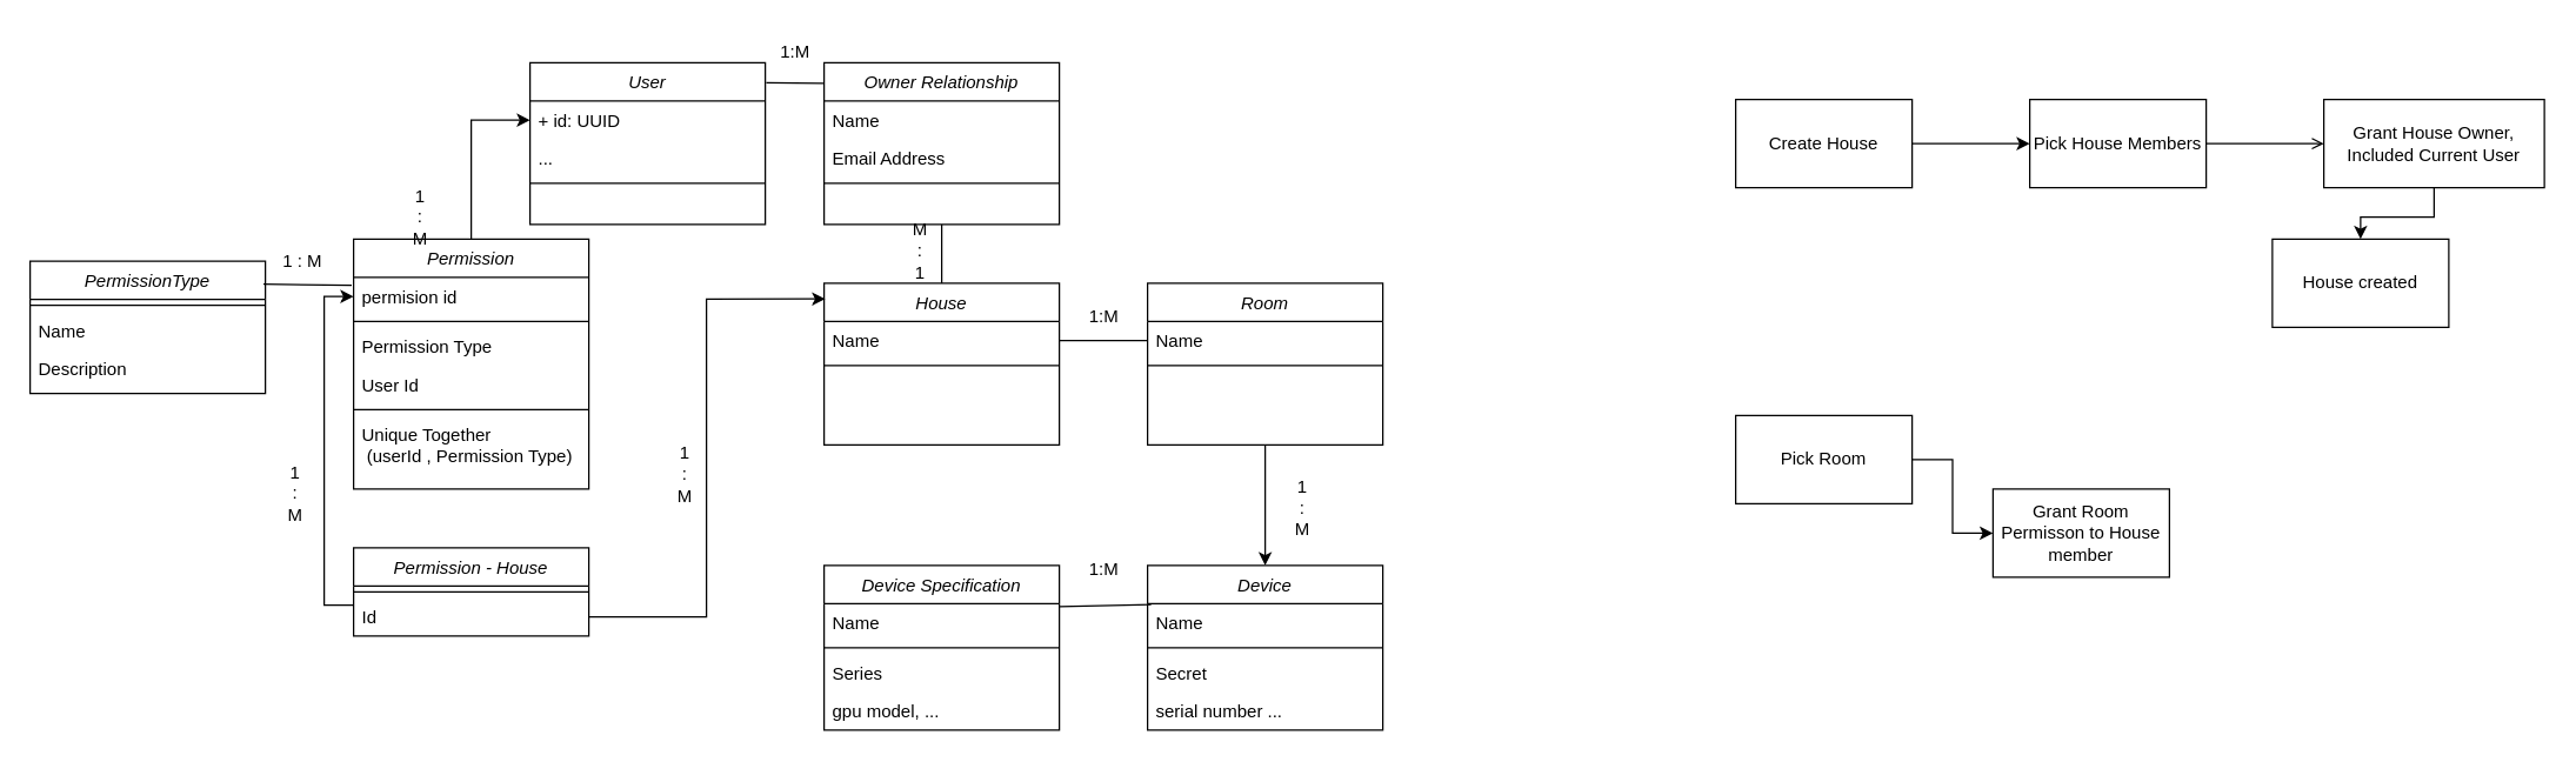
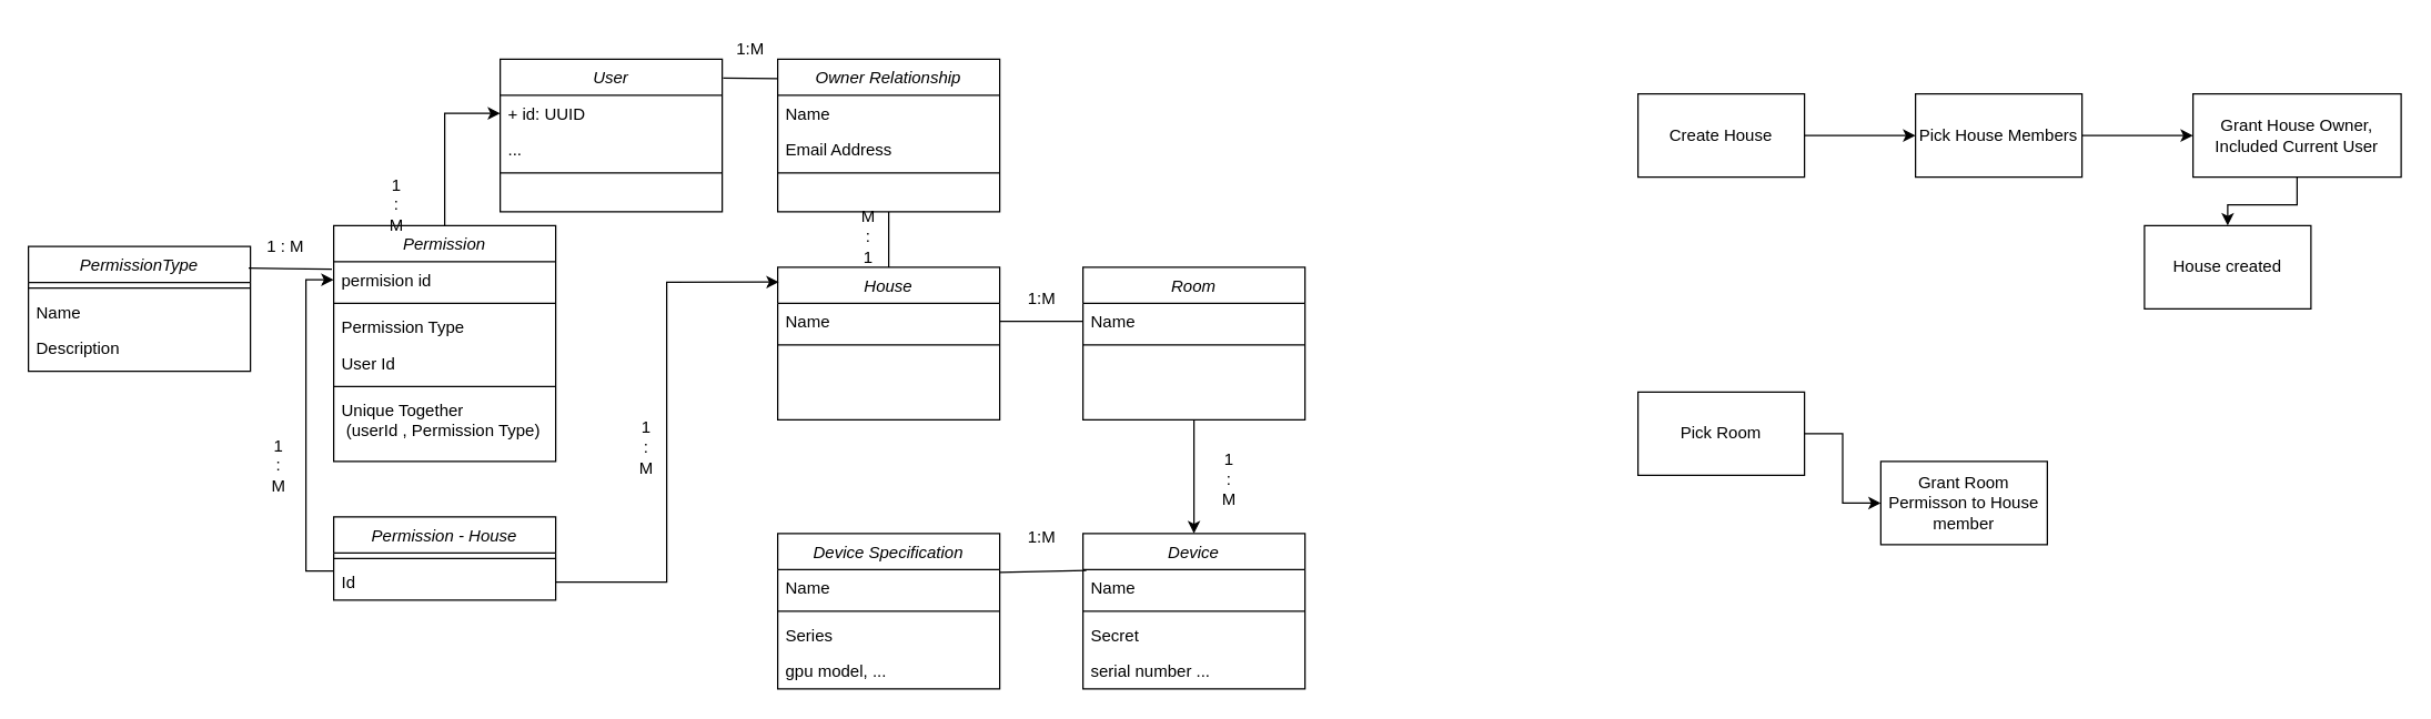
  <mxCell id="0" />
  <mxCell id="1" parent="0" />
  <mxCell id="2" value="User" style="swimlane;fontStyle=2;align=center;verticalAlign=top;childLayout=stackLayout;horizontal=1;startSize=26;horizontalStack=0;resizeParent=1;resizeLast=0;collapsible=1;marginBottom=0;rounded=0;shadow=0;strokeWidth=1;" parent="1" vertex="1"><mxGeometry x="360" y="42" width="160" height="110" as="geometry"><mxRectangle x="230" y="140" width="160" height="26" as="alternateBounds" /></mxGeometry></mxCell>
  <mxCell id="3" value="+ id: UUID" style="text;align=left;verticalAlign=top;spacingLeft=4;spacingRight=4;overflow=hidden;rotatable=0;points=[[0,0.5],[1,0.5]];portConstraint=eastwest;" parent="2" vertex="1"><mxGeometry y="26" width="160" height="26" as="geometry" /></mxCell>
  <mxCell id="4" value="..." style="text;align=left;verticalAlign=top;spacingLeft=4;spacingRight=4;overflow=hidden;rotatable=0;points=[[0,0.5],[1,0.5]];portConstraint=eastwest;rounded=0;shadow=0;html=0;" parent="2" vertex="1"><mxGeometry y="52" width="160" height="26" as="geometry" /></mxCell>
  <mxCell id="5" value="" style="line;html=1;strokeWidth=1;align=left;verticalAlign=middle;spacingTop=-1;spacingLeft=3;spacingRight=3;rotatable=0;labelPosition=right;points=[];portConstraint=eastwest;" parent="2" vertex="1"><mxGeometry y="78" width="160" height="8" as="geometry" /></mxCell>
  <mxCell id="6" value="House" style="swimlane;fontStyle=2;align=center;verticalAlign=top;childLayout=stackLayout;horizontal=1;startSize=26;horizontalStack=0;resizeParent=1;resizeLast=0;collapsible=1;marginBottom=0;rounded=0;shadow=0;strokeWidth=1;" vertex="1" parent="1"><mxGeometry x="560" y="192" width="160" height="110" as="geometry"><mxRectangle x="230" y="140" width="160" height="26" as="alternateBounds" /></mxGeometry></mxCell>
  <mxCell id="7" value="Name" style="text;align=left;verticalAlign=top;spacingLeft=4;spacingRight=4;overflow=hidden;rotatable=0;points=[[0,0.5],[1,0.5]];portConstraint=eastwest;" vertex="1" parent="6"><mxGeometry y="26" width="160" height="26" as="geometry" /></mxCell>
  <mxCell id="8" value="" style="line;html=1;strokeWidth=1;align=left;verticalAlign=middle;spacingTop=-1;spacingLeft=3;spacingRight=3;rotatable=0;labelPosition=right;points=[];portConstraint=eastwest;" vertex="1" parent="6"><mxGeometry y="52" width="160" height="8" as="geometry" /></mxCell>
  <mxCell id="9" value="Owner Relationship" style="swimlane;fontStyle=2;align=center;verticalAlign=top;childLayout=stackLayout;horizontal=1;startSize=26;horizontalStack=0;resizeParent=1;resizeLast=0;collapsible=1;marginBottom=0;rounded=0;shadow=0;strokeWidth=1;" vertex="1" parent="1"><mxGeometry x="560" y="42" width="160" height="110" as="geometry"><mxRectangle x="230" y="140" width="160" height="26" as="alternateBounds" /></mxGeometry></mxCell>
  <mxCell id="10" value="Name" style="text;align=left;verticalAlign=top;spacingLeft=4;spacingRight=4;overflow=hidden;rotatable=0;points=[[0,0.5],[1,0.5]];portConstraint=eastwest;" vertex="1" parent="9"><mxGeometry y="26" width="160" height="26" as="geometry" /></mxCell>
  <mxCell id="11" value="Email Address" style="text;align=left;verticalAlign=top;spacingLeft=4;spacingRight=4;overflow=hidden;rotatable=0;points=[[0,0.5],[1,0.5]];portConstraint=eastwest;rounded=0;shadow=0;html=0;" vertex="1" parent="9"><mxGeometry y="52" width="160" height="26" as="geometry" /></mxCell>
  <mxCell id="12" value="" style="line;html=1;strokeWidth=1;align=left;verticalAlign=middle;spacingTop=-1;spacingLeft=3;spacingRight=3;rotatable=0;labelPosition=right;points=[];portConstraint=eastwest;" vertex="1" parent="9"><mxGeometry y="78" width="160" height="8" as="geometry" /></mxCell>
  <mxCell id="13" value="" style="endArrow=none;html=1;rounded=0;exitX=0.5;exitY=1;exitDx=0;exitDy=0;entryX=0.5;entryY=0;entryDx=0;entryDy=0;" edge="1" parent="1" source="9" target="6"><mxGeometry width="50" height="50" relative="1" as="geometry"><mxPoint x="570" y="282" as="sourcePoint" /><mxPoint x="620" y="232" as="targetPoint" /></mxGeometry></mxCell>
  <mxCell id="14" value="" style="endArrow=none;html=1;rounded=0;exitX=1.004;exitY=0.124;exitDx=0;exitDy=0;exitPerimeter=0;" edge="1" parent="1" source="2"><mxGeometry width="50" height="50" relative="1" as="geometry"><mxPoint x="570" y="282" as="sourcePoint" /><mxPoint x="560" y="56" as="targetPoint" /></mxGeometry></mxCell>
  <mxCell id="15" style="edgeStyle=orthogonalEdgeStyle;rounded=0;orthogonalLoop=1;jettySize=auto;html=1;exitX=0.5;exitY=1;exitDx=0;exitDy=0;" edge="1" parent="1" source="16" target="32"><mxGeometry relative="1" as="geometry" /></mxCell>
  <mxCell id="16" value="Room" style="swimlane;fontStyle=2;align=center;verticalAlign=top;childLayout=stackLayout;horizontal=1;startSize=26;horizontalStack=0;resizeParent=1;resizeLast=0;collapsible=1;marginBottom=0;rounded=0;shadow=0;strokeWidth=1;" vertex="1" parent="1"><mxGeometry x="780" y="192" width="160" height="110" as="geometry"><mxRectangle x="230" y="140" width="160" height="26" as="alternateBounds" /></mxGeometry></mxCell>
  <mxCell id="17" value="Name" style="text;align=left;verticalAlign=top;spacingLeft=4;spacingRight=4;overflow=hidden;rotatable=0;points=[[0,0.5],[1,0.5]];portConstraint=eastwest;" vertex="1" parent="16"><mxGeometry y="26" width="160" height="26" as="geometry" /></mxCell>
  <mxCell id="18" value="" style="line;html=1;strokeWidth=1;align=left;verticalAlign=middle;spacingTop=-1;spacingLeft=3;spacingRight=3;rotatable=0;labelPosition=right;points=[];portConstraint=eastwest;" vertex="1" parent="16"><mxGeometry y="52" width="160" height="8" as="geometry" /></mxCell>
  <mxCell id="19" value="1:M" style="text;html=1;align=center;verticalAlign=middle;resizable=0;points=[];autosize=1;strokeColor=none;fillColor=none;" vertex="1" parent="1"><mxGeometry x="520" y="20" width="40" height="30" as="geometry" /></mxCell>
  <mxCell id="20" value="M&lt;br&gt;:&lt;br&gt;1" style="text;html=1;align=center;verticalAlign=middle;resizable=0;points=[];autosize=1;strokeColor=none;fillColor=none;" vertex="1" parent="1"><mxGeometry x="610" y="140" width="30" height="60" as="geometry" /></mxCell>
  <mxCell id="21" value="1:M" style="text;html=1;align=center;verticalAlign=middle;resizable=0;points=[];autosize=1;strokeColor=none;fillColor=none;" vertex="1" parent="1"><mxGeometry x="730" y="200" width="40" height="30" as="geometry" /></mxCell>
  <mxCell id="22" value="" style="endArrow=none;html=1;rounded=0;entryX=0;entryY=0.5;entryDx=0;entryDy=0;exitX=1;exitY=0.5;exitDx=0;exitDy=0;" edge="1" parent="1" source="7" target="17"><mxGeometry width="50" height="50" relative="1" as="geometry"><mxPoint x="570" y="282" as="sourcePoint" /><mxPoint x="620" y="232" as="targetPoint" /></mxGeometry></mxCell>
  <mxCell id="23" value="Device Specification" style="swimlane;fontStyle=2;align=center;verticalAlign=top;childLayout=stackLayout;horizontal=1;startSize=26;horizontalStack=0;resizeParent=1;resizeLast=0;collapsible=1;marginBottom=0;rounded=0;shadow=0;strokeWidth=1;" vertex="1" parent="1"><mxGeometry x="560" y="384" width="160" height="112" as="geometry"><mxRectangle x="230" y="140" width="160" height="26" as="alternateBounds" /></mxGeometry></mxCell>
  <mxCell id="24" value="Name" style="text;align=left;verticalAlign=top;spacingLeft=4;spacingRight=4;overflow=hidden;rotatable=0;points=[[0,0.5],[1,0.5]];portConstraint=eastwest;" vertex="1" parent="23"><mxGeometry y="26" width="160" height="26" as="geometry" /></mxCell>
  <mxCell id="25" value="" style="line;html=1;strokeWidth=1;align=left;verticalAlign=middle;spacingTop=-1;spacingLeft=3;spacingRight=3;rotatable=0;labelPosition=right;points=[];portConstraint=eastwest;" vertex="1" parent="23"><mxGeometry y="52" width="160" height="8" as="geometry" /></mxCell>
  <mxCell id="26" value="Series" style="text;align=left;verticalAlign=top;spacingLeft=4;spacingRight=4;overflow=hidden;rotatable=0;points=[[0,0.5],[1,0.5]];portConstraint=eastwest;" vertex="1" parent="23"><mxGeometry y="60" width="160" height="26" as="geometry" /></mxCell>
  <mxCell id="27" value="gpu model, ..." style="text;align=left;verticalAlign=top;spacingLeft=4;spacingRight=4;overflow=hidden;rotatable=0;points=[[0,0.5],[1,0.5]];portConstraint=eastwest;" vertex="1" parent="23"><mxGeometry y="86" width="160" height="26" as="geometry" /></mxCell>
  <mxCell id="28" value="PermissionType" style="swimlane;fontStyle=2;align=center;verticalAlign=top;childLayout=stackLayout;horizontal=1;startSize=26;horizontalStack=0;resizeParent=1;resizeLast=0;collapsible=1;marginBottom=0;rounded=0;shadow=0;strokeWidth=1;" vertex="1" parent="1"><mxGeometry x="20" y="177" width="160" height="90" as="geometry"><mxRectangle x="230" y="140" width="160" height="26" as="alternateBounds" /></mxGeometry></mxCell>
  <mxCell id="29" value="" style="line;html=1;strokeWidth=1;align=left;verticalAlign=middle;spacingTop=-1;spacingLeft=3;spacingRight=3;rotatable=0;labelPosition=right;points=[];portConstraint=eastwest;" vertex="1" parent="28"><mxGeometry y="26" width="160" height="8" as="geometry" /></mxCell>
  <mxCell id="30" value="Name" style="text;align=left;verticalAlign=top;spacingLeft=4;spacingRight=4;overflow=hidden;rotatable=0;points=[[0,0.5],[1,0.5]];portConstraint=eastwest;" vertex="1" parent="28"><mxGeometry y="34" width="160" height="26" as="geometry" /></mxCell>
  <mxCell id="31" value="Description" style="text;align=left;verticalAlign=top;spacingLeft=4;spacingRight=4;overflow=hidden;rotatable=0;points=[[0,0.5],[1,0.5]];portConstraint=eastwest;" vertex="1" parent="28"><mxGeometry y="60" width="160" height="26" as="geometry" /></mxCell>
  <mxCell id="32" value="Device" style="swimlane;fontStyle=2;align=center;verticalAlign=top;childLayout=stackLayout;horizontal=1;startSize=26;horizontalStack=0;resizeParent=1;resizeLast=0;collapsible=1;marginBottom=0;rounded=0;shadow=0;strokeWidth=1;" vertex="1" parent="1"><mxGeometry x="780" y="384" width="160" height="112" as="geometry"><mxRectangle x="230" y="140" width="160" height="26" as="alternateBounds" /></mxGeometry></mxCell>
  <mxCell id="33" value="Name" style="text;align=left;verticalAlign=top;spacingLeft=4;spacingRight=4;overflow=hidden;rotatable=0;points=[[0,0.5],[1,0.5]];portConstraint=eastwest;" vertex="1" parent="32"><mxGeometry y="26" width="160" height="26" as="geometry" /></mxCell>
  <mxCell id="34" value="" style="line;html=1;strokeWidth=1;align=left;verticalAlign=middle;spacingTop=-1;spacingLeft=3;spacingRight=3;rotatable=0;labelPosition=right;points=[];portConstraint=eastwest;" vertex="1" parent="32"><mxGeometry y="52" width="160" height="8" as="geometry" /></mxCell>
  <mxCell id="35" value="Secret" style="text;align=left;verticalAlign=top;spacingLeft=4;spacingRight=4;overflow=hidden;rotatable=0;points=[[0,0.5],[1,0.5]];portConstraint=eastwest;" vertex="1" parent="32"><mxGeometry y="60" width="160" height="26" as="geometry" /></mxCell>
  <mxCell id="36" value="serial number ..." style="text;align=left;verticalAlign=top;spacingLeft=4;spacingRight=4;overflow=hidden;rotatable=0;points=[[0,0.5],[1,0.5]];portConstraint=eastwest;" vertex="1" parent="32"><mxGeometry y="86" width="160" height="26" as="geometry" /></mxCell>
  <mxCell id="37" value="" style="endArrow=none;html=1;rounded=0;exitX=1;exitY=0.25;exitDx=0;exitDy=0;entryX=0.015;entryY=0.026;entryDx=0;entryDy=0;entryPerimeter=0;" edge="1" parent="1" source="23" target="33"><mxGeometry width="50" height="50" relative="1" as="geometry"><mxPoint x="620" y="384" as="sourcePoint" /><mxPoint x="670" y="334" as="targetPoint" /></mxGeometry></mxCell>
  <mxCell id="38" value="1:M" style="text;html=1;align=center;verticalAlign=middle;resizable=0;points=[];autosize=1;strokeColor=none;fillColor=none;" vertex="1" parent="1"><mxGeometry x="730" y="372" width="40" height="30" as="geometry" /></mxCell>
  <mxCell id="39" value="1&lt;br&gt;:&lt;br&gt;M" style="text;html=1;align=center;verticalAlign=middle;resizable=0;points=[];autosize=1;strokeColor=none;fillColor=none;" vertex="1" parent="1"><mxGeometry x="870" y="315" width="30" height="60" as="geometry" /></mxCell>
  <mxCell id="40" style="edgeStyle=orthogonalEdgeStyle;rounded=0;orthogonalLoop=1;jettySize=auto;html=1;exitX=0.5;exitY=0;exitDx=0;exitDy=0;entryX=0;entryY=0.5;entryDx=0;entryDy=0;" edge="1" parent="1" source="41" target="3"><mxGeometry relative="1" as="geometry" /></mxCell>
  <mxCell id="41" value="Permission" style="swimlane;fontStyle=2;align=center;verticalAlign=top;childLayout=stackLayout;horizontal=1;startSize=26;horizontalStack=0;resizeParent=1;resizeLast=0;collapsible=1;marginBottom=0;rounded=0;shadow=0;strokeWidth=1;" vertex="1" parent="1"><mxGeometry x="240" y="162" width="160" height="170" as="geometry"><mxRectangle x="230" y="140" width="160" height="26" as="alternateBounds" /></mxGeometry></mxCell>
  <mxCell id="42" value="permision id" style="text;align=left;verticalAlign=top;spacingLeft=4;spacingRight=4;overflow=hidden;rotatable=0;points=[[0,0.5],[1,0.5]];portConstraint=eastwest;" vertex="1" parent="41"><mxGeometry y="26" width="160" height="26" as="geometry" /></mxCell>
  <mxCell id="43" value="" style="line;html=1;strokeWidth=1;align=left;verticalAlign=middle;spacingTop=-1;spacingLeft=3;spacingRight=3;rotatable=0;labelPosition=right;points=[];portConstraint=eastwest;" vertex="1" parent="41"><mxGeometry y="52" width="160" height="8" as="geometry" /></mxCell>
  <mxCell id="44" value="Permission Type" style="text;align=left;verticalAlign=top;spacingLeft=4;spacingRight=4;overflow=hidden;rotatable=0;points=[[0,0.5],[1,0.5]];portConstraint=eastwest;" vertex="1" parent="41"><mxGeometry y="60" width="160" height="26" as="geometry" /></mxCell>
  <mxCell id="45" value="User Id" style="text;align=left;verticalAlign=top;spacingLeft=4;spacingRight=4;overflow=hidden;rotatable=0;points=[[0,0.5],[1,0.5]];portConstraint=eastwest;" vertex="1" parent="41"><mxGeometry y="86" width="160" height="26" as="geometry" /></mxCell>
  <mxCell id="46" value="" style="line;html=1;strokeWidth=1;align=left;verticalAlign=middle;spacingTop=-1;spacingLeft=3;spacingRight=3;rotatable=0;labelPosition=right;points=[];portConstraint=eastwest;" vertex="1" parent="41"><mxGeometry y="112" width="160" height="8" as="geometry" /></mxCell>
  <mxCell id="47" value="Unique Together&#10; (userId , Permission Type)&#10;" style="text;align=left;verticalAlign=top;spacingLeft=4;spacingRight=4;overflow=hidden;rotatable=0;points=[[0,0.5],[1,0.5]];portConstraint=eastwest;" vertex="1" parent="41"><mxGeometry y="120" width="160" height="40" as="geometry" /></mxCell>
  <mxCell id="48" value="1&lt;br&gt;:&lt;br&gt;M" style="text;html=1;align=center;verticalAlign=middle;resizable=0;points=[];autosize=1;strokeColor=none;fillColor=none;" vertex="1" parent="1"><mxGeometry x="270" y="117" width="30" height="60" as="geometry" /></mxCell>
  <mxCell id="49" value="" style="endArrow=none;html=1;rounded=0;entryX=0.992;entryY=0.174;entryDx=0;entryDy=0;entryPerimeter=0;exitX=-0.008;exitY=0.185;exitDx=0;exitDy=0;exitPerimeter=0;" edge="1" parent="1" source="41" target="28"><mxGeometry width="50" height="50" relative="1" as="geometry"><mxPoint x="560" y="312" as="sourcePoint" /><mxPoint x="610" y="262" as="targetPoint" /></mxGeometry></mxCell>
  <mxCell id="50" value="1 : M" style="text;html=1;align=center;verticalAlign=middle;resizable=0;points=[];autosize=1;strokeColor=none;fillColor=none;" vertex="1" parent="1"><mxGeometry x="180" y="162" width="50" height="30" as="geometry" /></mxCell>
  <mxCell id="51" value="Permission - House" style="swimlane;fontStyle=2;align=center;verticalAlign=top;childLayout=stackLayout;horizontal=1;startSize=26;horizontalStack=0;resizeParent=1;resizeLast=0;collapsible=1;marginBottom=0;rounded=0;shadow=0;strokeWidth=1;" vertex="1" parent="1"><mxGeometry x="240" y="372" width="160" height="60" as="geometry"><mxRectangle x="230" y="140" width="160" height="26" as="alternateBounds" /></mxGeometry></mxCell>
  <mxCell id="52" value="" style="line;html=1;strokeWidth=1;align=left;verticalAlign=middle;spacingTop=-1;spacingLeft=3;spacingRight=3;rotatable=0;labelPosition=right;points=[];portConstraint=eastwest;" vertex="1" parent="51"><mxGeometry y="26" width="160" height="8" as="geometry" /></mxCell>
  <mxCell id="53" value="Id" style="text;align=left;verticalAlign=top;spacingLeft=4;spacingRight=4;overflow=hidden;rotatable=0;points=[[0,0.5],[1,0.5]];portConstraint=eastwest;" vertex="1" parent="51"><mxGeometry y="34" width="160" height="26" as="geometry" /></mxCell>
  <mxCell id="54" style="edgeStyle=orthogonalEdgeStyle;rounded=0;orthogonalLoop=1;jettySize=auto;html=1;exitX=0;exitY=0.5;exitDx=0;exitDy=0;entryX=0;entryY=0.5;entryDx=0;entryDy=0;" edge="1" parent="1" target="42"><mxGeometry relative="1" as="geometry"><mxPoint x="240" y="411" as="sourcePoint" /><Array as="points"><mxPoint x="220" y="411" /><mxPoint x="220" y="201" /></Array></mxGeometry></mxCell>
  <mxCell id="55" style="edgeStyle=orthogonalEdgeStyle;rounded=0;orthogonalLoop=1;jettySize=auto;html=1;exitX=1;exitY=0.5;exitDx=0;exitDy=0;entryX=0.005;entryY=0.097;entryDx=0;entryDy=0;entryPerimeter=0;" edge="1" parent="1" source="53" target="6"><mxGeometry relative="1" as="geometry" /></mxCell>
  <mxCell id="56" value="1&lt;br&gt;:&lt;br&gt;M" style="text;html=1;align=center;verticalAlign=middle;resizable=0;points=[];autosize=1;strokeColor=none;fillColor=none;" vertex="1" parent="1"><mxGeometry x="185" y="305" width="30" height="60" as="geometry" /></mxCell>
  <mxCell id="57" value="1&lt;br&gt;:&lt;br&gt;M" style="text;html=1;align=center;verticalAlign=middle;resizable=0;points=[];autosize=1;strokeColor=none;fillColor=none;" vertex="1" parent="1"><mxGeometry x="450" y="292" width="30" height="60" as="geometry" /></mxCell>
  <mxCell id="58" value="" style="edgeStyle=orthogonalEdgeStyle;rounded=0;orthogonalLoop=1;jettySize=auto;html=1;" edge="1" parent="1" source="59" target="61"><mxGeometry relative="1" as="geometry" /></mxCell>
  <mxCell id="59" value="Create House" style="rounded=0;whiteSpace=wrap;html=1;" vertex="1" parent="1"><mxGeometry x="1180" y="67" width="120" height="60" as="geometry" /></mxCell>
- <mxCell id="60" value="" style="edgeStyle=orthogonalEdgeStyle;rounded=0;orthogonalLoop=1;jettySize=auto;html=1;endArrow=open;" edge="1" parent="1" source="61" target="63"><mxGeometry relative="1" as="geometry" /></mxCell>
+ <mxCell id="60" value="" style="edgeStyle=orthogonalEdgeStyle;rounded=0;orthogonalLoop=1;jettySize=auto;html=1;" edge="1" parent="1" source="61" target="63"><mxGeometry relative="1" as="geometry" /></mxCell>
  <mxCell id="61" value="Pick House Members" style="rounded=0;whiteSpace=wrap;html=1;" vertex="1" parent="1"><mxGeometry x="1380" y="67" width="120" height="60" as="geometry" /></mxCell>
  <mxCell id="62" value="" style="edgeStyle=orthogonalEdgeStyle;rounded=0;orthogonalLoop=1;jettySize=auto;html=1;" edge="1" parent="1" source="63" target="64"><mxGeometry relative="1" as="geometry" /></mxCell>
  <mxCell id="63" value="Grant House Owner, Included Current User" style="rounded=0;whiteSpace=wrap;html=1;" vertex="1" parent="1"><mxGeometry x="1580" y="67" width="150" height="60" as="geometry" /></mxCell>
  <mxCell id="64" value="House created" style="rounded=0;whiteSpace=wrap;html=1;" vertex="1" parent="1"><mxGeometry x="1545" y="162" width="120" height="60" as="geometry" /></mxCell>
  <mxCell id="65" value="" style="edgeStyle=orthogonalEdgeStyle;rounded=0;orthogonalLoop=1;jettySize=auto;html=1;" edge="1" parent="1" source="66" target="67"><mxGeometry relative="1" as="geometry" /></mxCell>
  <mxCell id="66" value="Pick Room" style="rounded=0;whiteSpace=wrap;html=1;" vertex="1" parent="1"><mxGeometry x="1180" y="282" width="120" height="60" as="geometry" /></mxCell>
  <mxCell id="67" value="Grant Room Permisson to House member" style="rounded=0;whiteSpace=wrap;html=1;" vertex="1" parent="1"><mxGeometry x="1355" y="332" width="120" height="60" as="geometry" /></mxCell>
